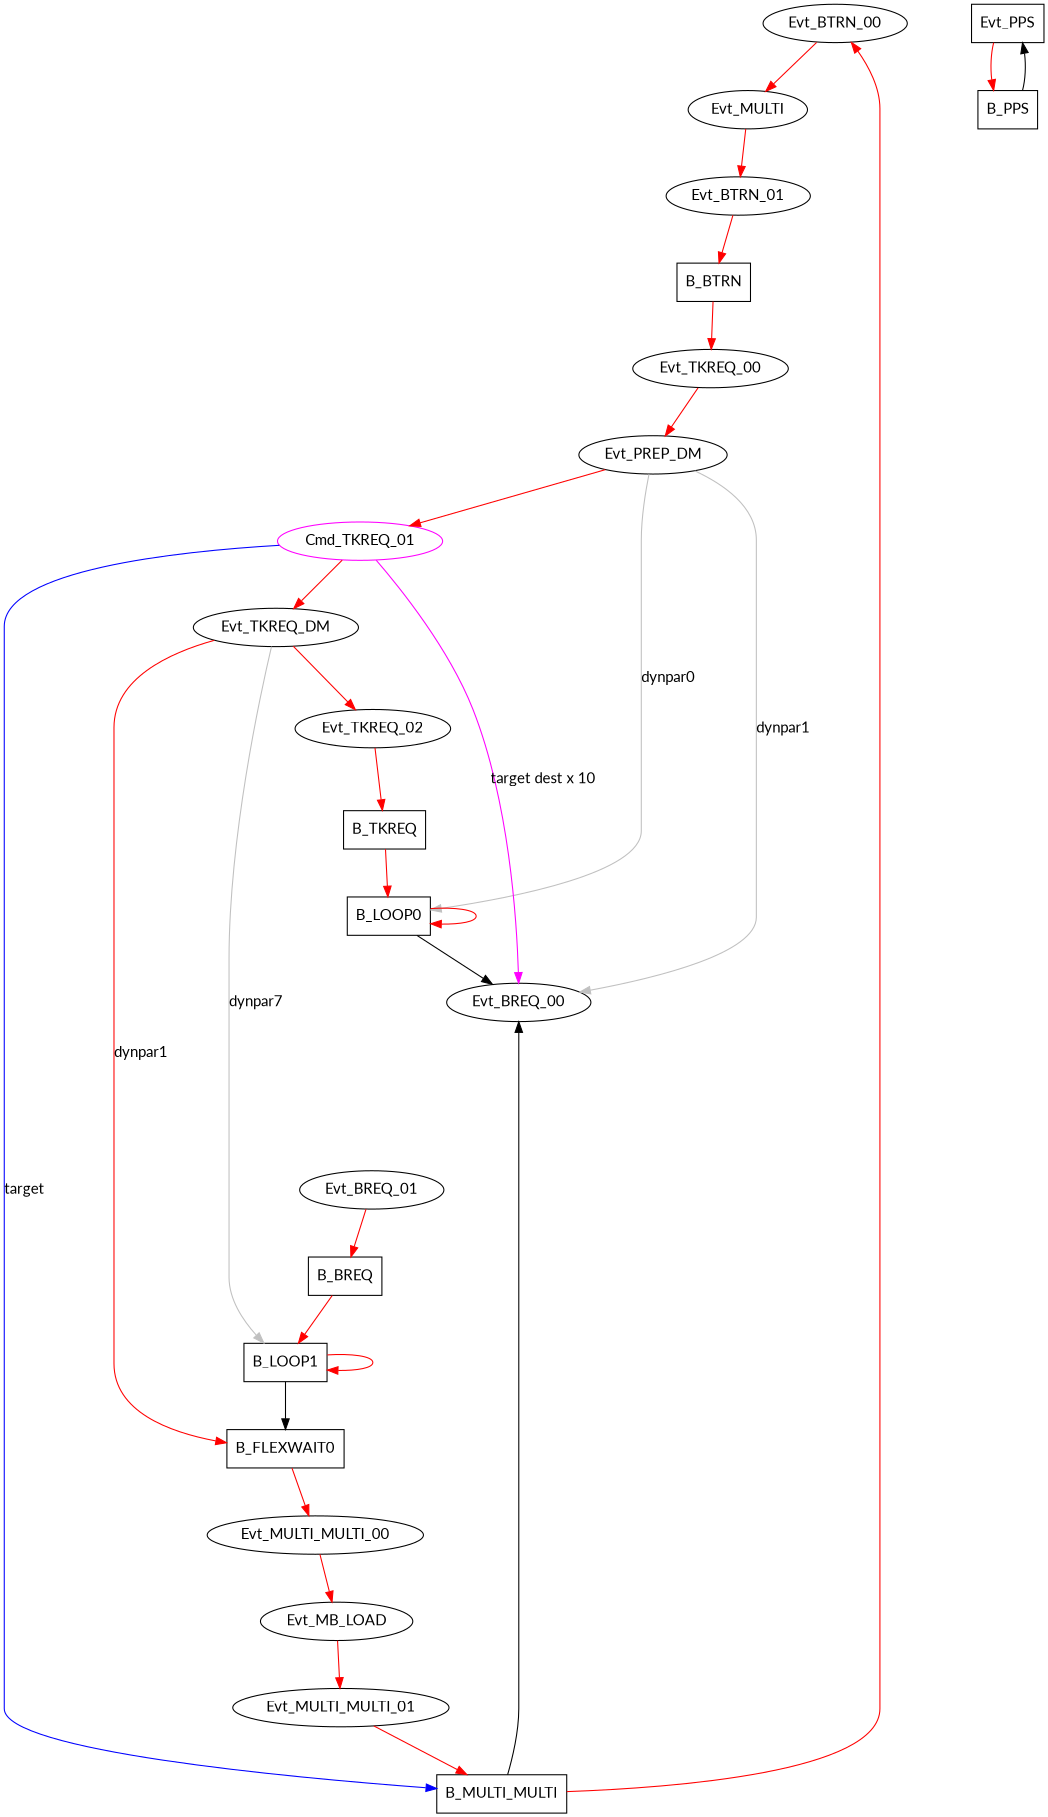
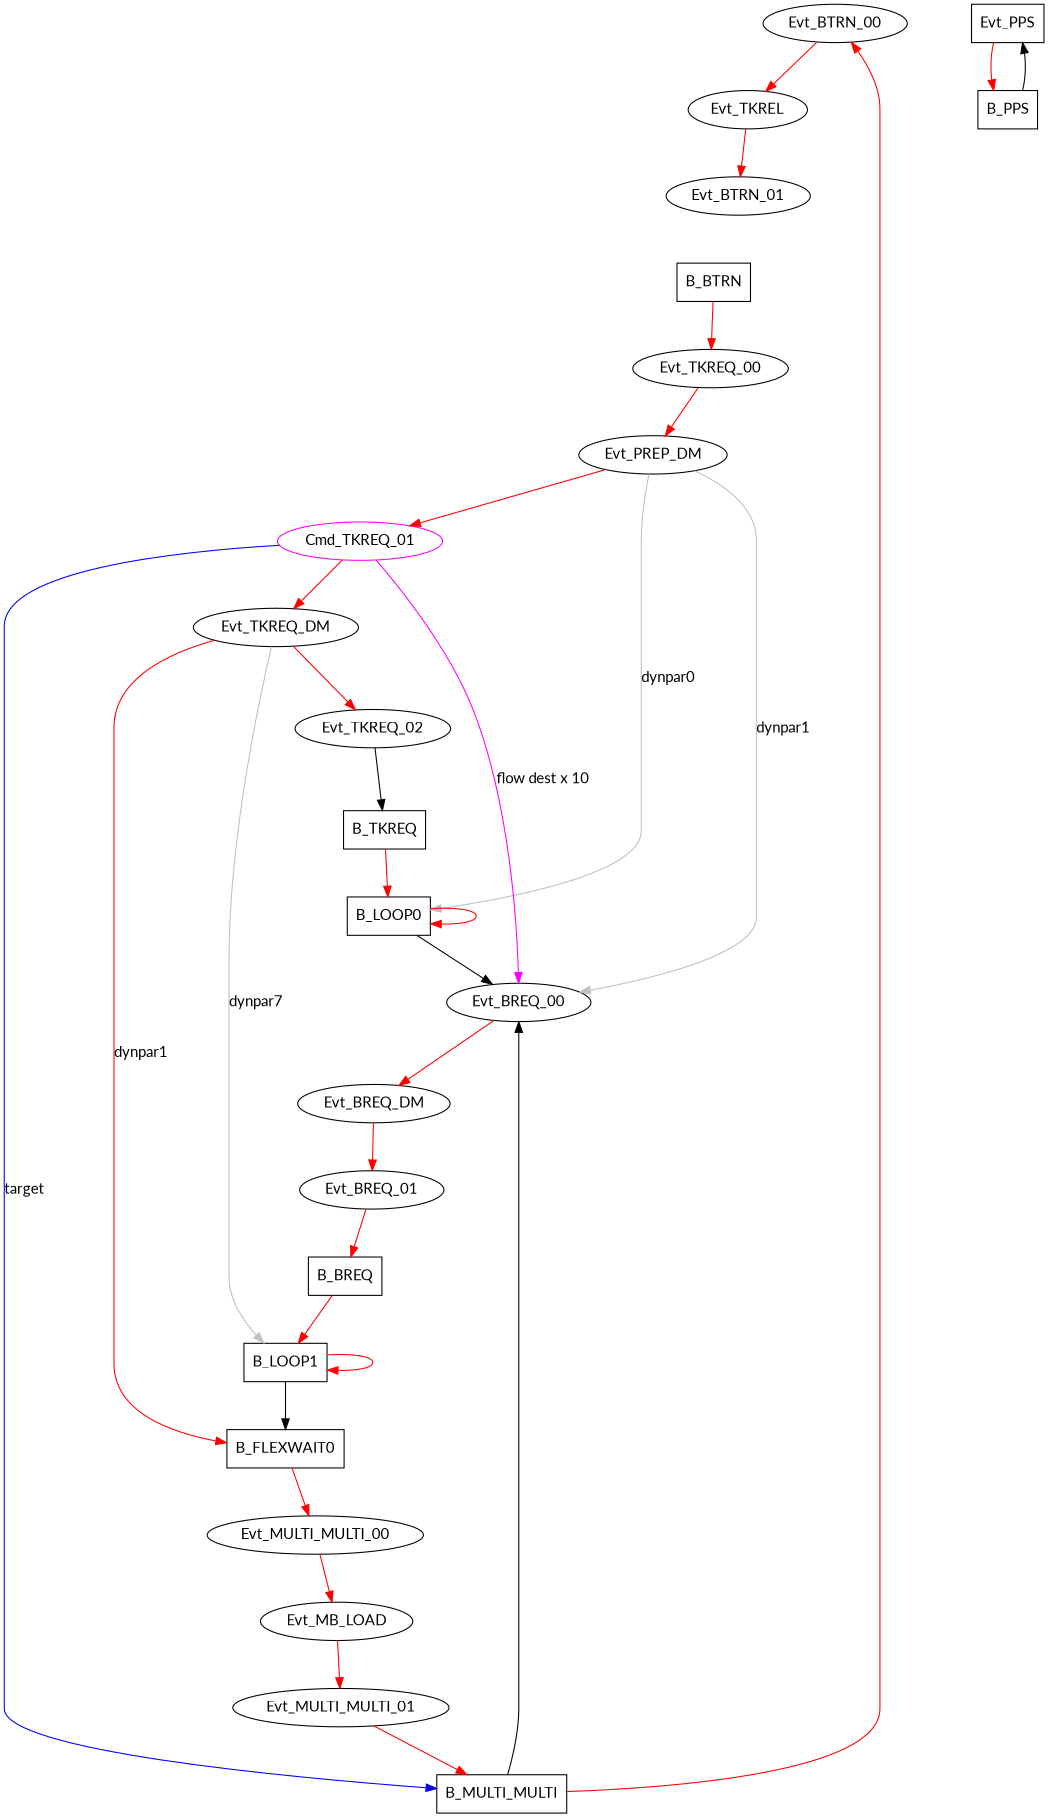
  digraph {
    fontname=Lato
    mindist=0.6
    nodesep=0.6
    rankdir=TB
    ranksep=0.6
    root=Evt_TKREQ_00
    node [color=black cpu=0 fillcolor=white fontname=Lato par="0x456" shape=oval style=filled type=TMsg]
    edge [color=red fontname=Lato type=defdst]
    Evt_BTRN_00 [toffs=500]
-   Evt_TKREL [toffs=10000 label=Evt_MULTI]
+   Evt_TKREL [toffs=10000]
    Evt_BTRN_01 [toffs=10500]
    B_BTRN [shape=rectangle tperiod=200000 type=Block par=""]
    Evt_TKREQ_00 [par="0x123" toffs=0]
    Evt_PREP_DM [par="0x0" toffs=100]
    Cmd_TKREQ_01 [color=magenta qty=9 tValid=0 toffs=300 type=Flow par=""]
    B_LOOP0 [qhi=1 qil=1 qlo=1 shape=rectangle tperiod=10000 type=Block par=""]
    Evt_BREQ_00 [toffs=0]
    Evt_TKREQ_DM [par="0x0" toffs=500]
    B_MULTI_MULTI [qhi=1 qil=1 qlo=1 shape=rectangle tperiod=10000000 type=BlockAlign par=""]
    Evt_TKREQ_02 [toffs=1000]
    B_FLEXWAIT0 [qhi=1 qil=1 qlo=1 shape=rectangle tperiod=71111 type=Block par=""]
    B_LOOP1 [qhi=1 qil=1 qlo=1 shape=rectangle tperiod=10000 type=Block par=""]
    B_TKREQ [shape=rectangle tperiod=200000000 type=Block par=""]
    Evt_MULTI_MULTI_00 [toffs=0]
    Evt_MB_LOAD [toffs=200]
    Evt_MULTI_MULTI_01 [toffs=700]
+   Evt_BREQ_DM [toffs=2000]
    Evt_BREQ_01 [toffs=9000]
    B_BREQ [shape=rectangle tperiod=2000000 type=Block par=""]
    Evt_PPS [bpid=8 cpu=1 evtno=205 fid=0 gid=5 par="0x123" shape=rectangle sid=2 toffs=0 type=tmsg]
    B_PPS [cpu=1 shape=rectangle tperiod=1000000000 type=block par=""]
    subgraph sub_1 {
      Evt_BTRN_00
      Evt_TKREL
      Evt_BTRN_01
      B_BTRN
      Evt_TKREQ_00
      Evt_PREP_DM
      Cmd_TKREQ_01
      B_LOOP0
      Evt_BREQ_00
      Evt_TKREQ_DM
      B_MULTI_MULTI
      Evt_TKREQ_02
      B_FLEXWAIT0
      B_LOOP1
      B_TKREQ
      Evt_MULTI_MULTI_00
      Evt_MB_LOAD
      Evt_MULTI_MULTI_01
+     Evt_BREQ_DM
      Evt_BREQ_01
      B_BREQ
    }
    subgraph sub_2 {
      Evt_PPS
      B_PPS
    }
    Evt_BTRN_00 -> Evt_TKREL
    Evt_TKREL -> Evt_BTRN_01
-   Evt_BTRN_01 -> B_BTRN
    B_BTRN -> Evt_TKREQ_00
    Evt_TKREQ_00 -> Evt_PREP_DM
    Evt_PREP_DM -> Cmd_TKREQ_01
    Evt_PREP_DM -> B_LOOP0 [color=grey label=dynpar0 type=dynpar0]
    Evt_PREP_DM -> Evt_BREQ_00 [color=grey label=dynpar1 type=dynpar1]
-   Cmd_TKREQ_01 -> Evt_BREQ_00 [color=magenta label="target dest x 10" type=flowdst]
+   Cmd_TKREQ_01 -> Evt_BREQ_00 [color=magenta label="flow dest x 10" type=flowdst]
    Cmd_TKREQ_01 -> Evt_TKREQ_DM
    Cmd_TKREQ_01 -> B_MULTI_MULTI [color=blue label=target type=target]
    B_LOOP0 -> B_LOOP0
    B_LOOP0 -> Evt_BREQ_00 [color=black type=altdst]
+   Evt_BREQ_00 -> Evt_BREQ_DM
    Evt_TKREQ_DM -> Evt_TKREQ_02
    Evt_TKREQ_DM -> B_FLEXWAIT0 [label=dynpar1 type=dynpar1]
    Evt_TKREQ_DM -> B_LOOP1 [color=grey label=dynpar7 type=dynpar0]
    B_MULTI_MULTI -> Evt_BTRN_00
    B_MULTI_MULTI -> Evt_BREQ_00 [color=black type=altdst]
-   Evt_TKREQ_02 -> B_TKREQ
+   Evt_TKREQ_02 -> B_TKREQ [color=black]
    B_FLEXWAIT0 -> Evt_MULTI_MULTI_00
    B_LOOP1 -> B_FLEXWAIT0 [color=black type=altdst]
    B_LOOP1 -> B_LOOP1
    B_TKREQ -> B_LOOP0
    Evt_MULTI_MULTI_00 -> Evt_MB_LOAD
    Evt_MB_LOAD -> Evt_MULTI_MULTI_01
    Evt_MULTI_MULTI_01 -> B_MULTI_MULTI
+   Evt_BREQ_DM -> Evt_BREQ_01
    Evt_BREQ_01 -> B_BREQ
    B_BREQ -> B_LOOP1
    Evt_PPS -> B_PPS
    B_PPS -> Evt_PPS [color=black]
  }
